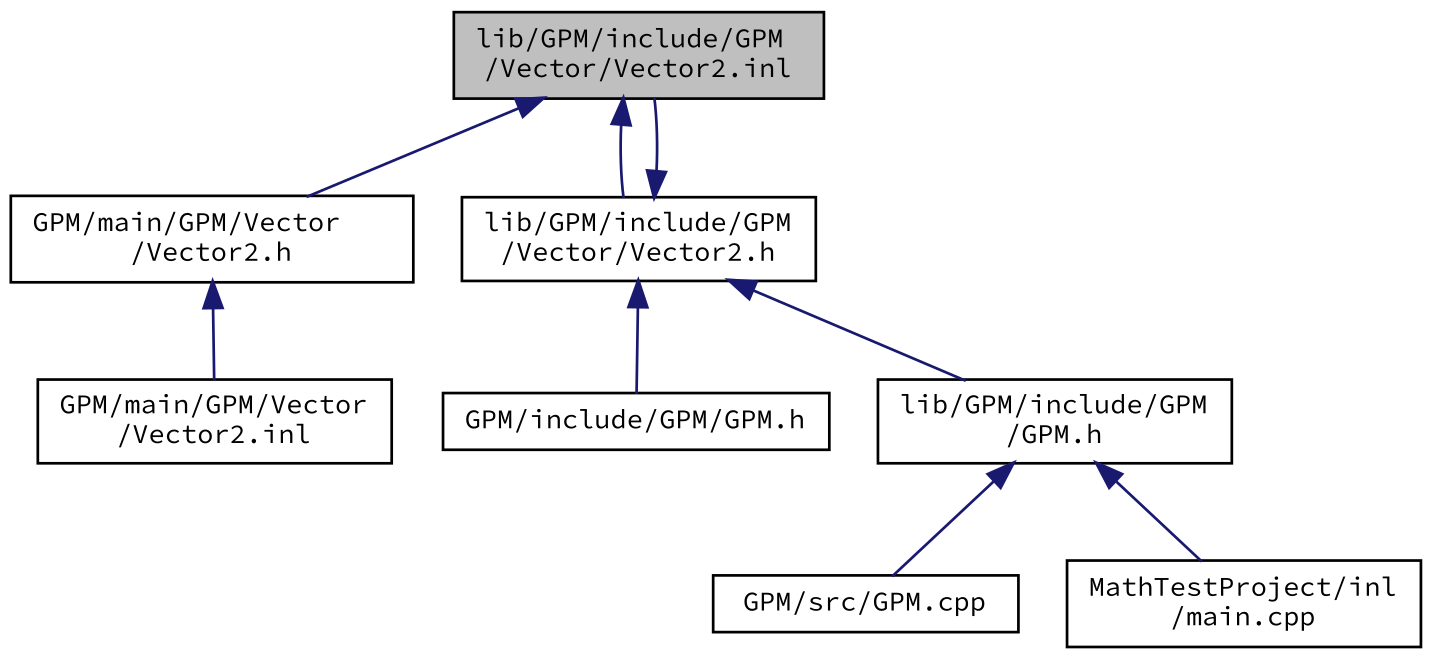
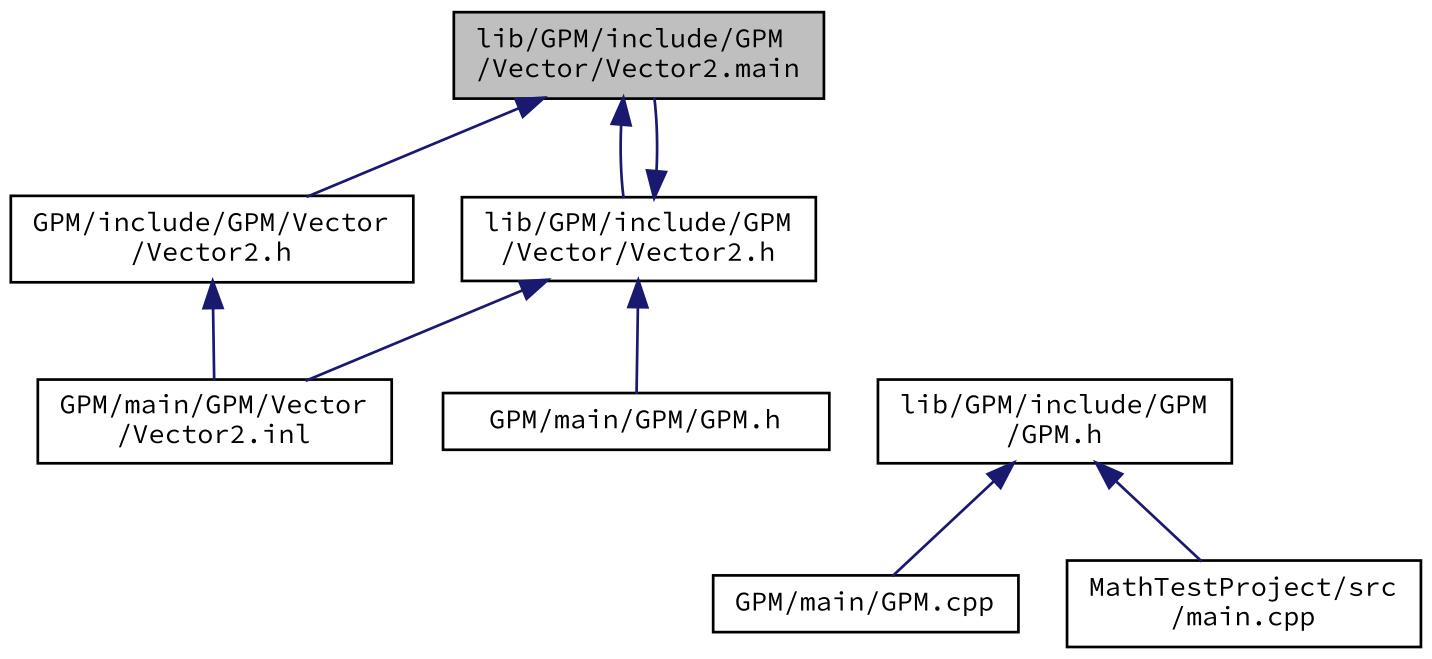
  digraph {
    fontname="Source Code Pro"
    node [color=black fillcolor=white fontname="Source Code Pro" fontsize=10 shape=record style=filled]
    edge [color=midnightblue dir=back fontname="Source Code Pro" fontsize=10 labelfontname=Helvetica labelfontsize=10 style=solid]
-   n1 [fillcolor=grey75 fontcolor=black height=0.2 label="lib/GPM/include/GPM\l/Vector/Vector2.inl" width=0.4]
-   n2 [height=0.2 label="GPM/main/GPM/Vector\l/Vector2.h" width=0.4]
+   n1 [fillcolor=grey75 fontcolor=black height=0.2 label="lib/GPM/include/GPM\l/Vector/Vector2.main" width=0.4]
+   n2 [height=0.2 label="GPM/include/GPM/Vector\l/Vector2.h" width=0.4]
    n3 [height=0.2 label="lib/GPM/include/GPM\l/Vector/Vector2.h" width=0.4]
    n4 [height=0.2 label="GPM/main/GPM/Vector\l/Vector2.inl" width=0.4]
-   n5 [height=0.2 label="GPM/include/GPM/GPM.h" width=0.4]
+   n5 [height=0.2 label="GPM/main/GPM/GPM.h" width=0.4]
    n6 [height=0.2 label="lib/GPM/include/GPM\l/GPM.h" width=0.4]
-   n7 [height=0.2 label="GPM/src/GPM.cpp" width=0.4]
-   n8 [height=0.2 label="MathTestProject/inl\l/main.cpp" width=0.4]
+   n7 [height=0.2 label="GPM/main/GPM.cpp" width=0.4]
+   n8 [height=0.2 label="MathTestProject/src\l/main.cpp" width=0.4]
    n1 -> n2
    n1 -> n3
    n2 -> n4
    n3 -> n1
    n3 -> n5
-   n3 -> n6
+   n3 -> n4
    n6 -> n7
    n6 -> n8
  }
